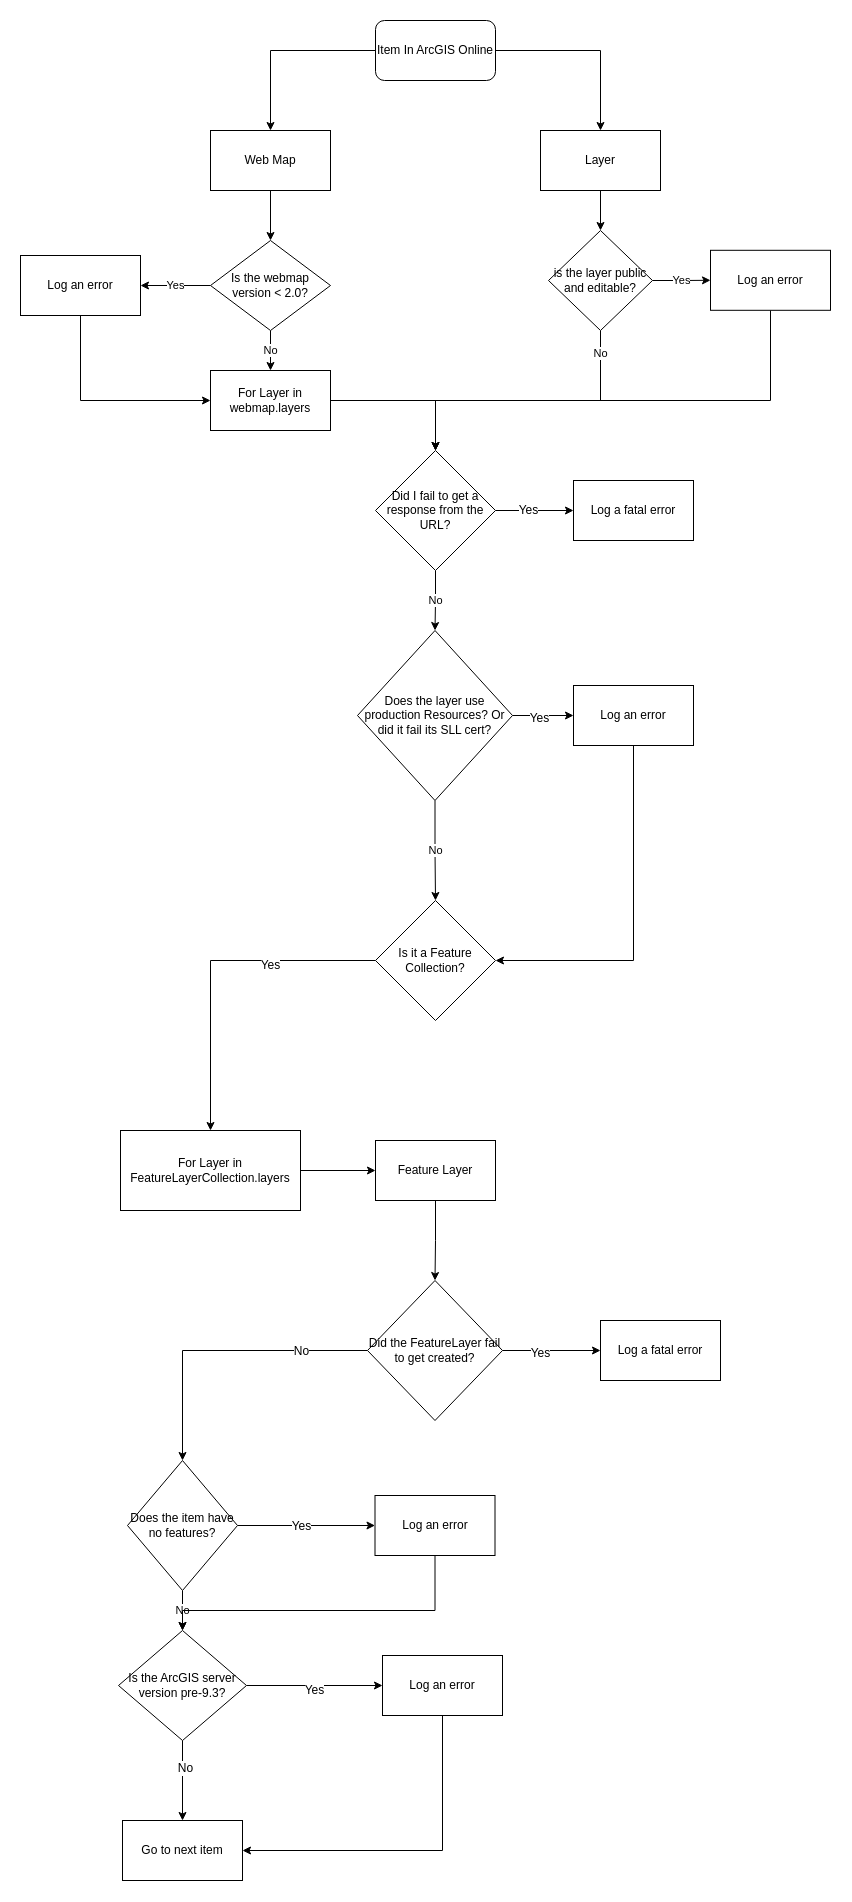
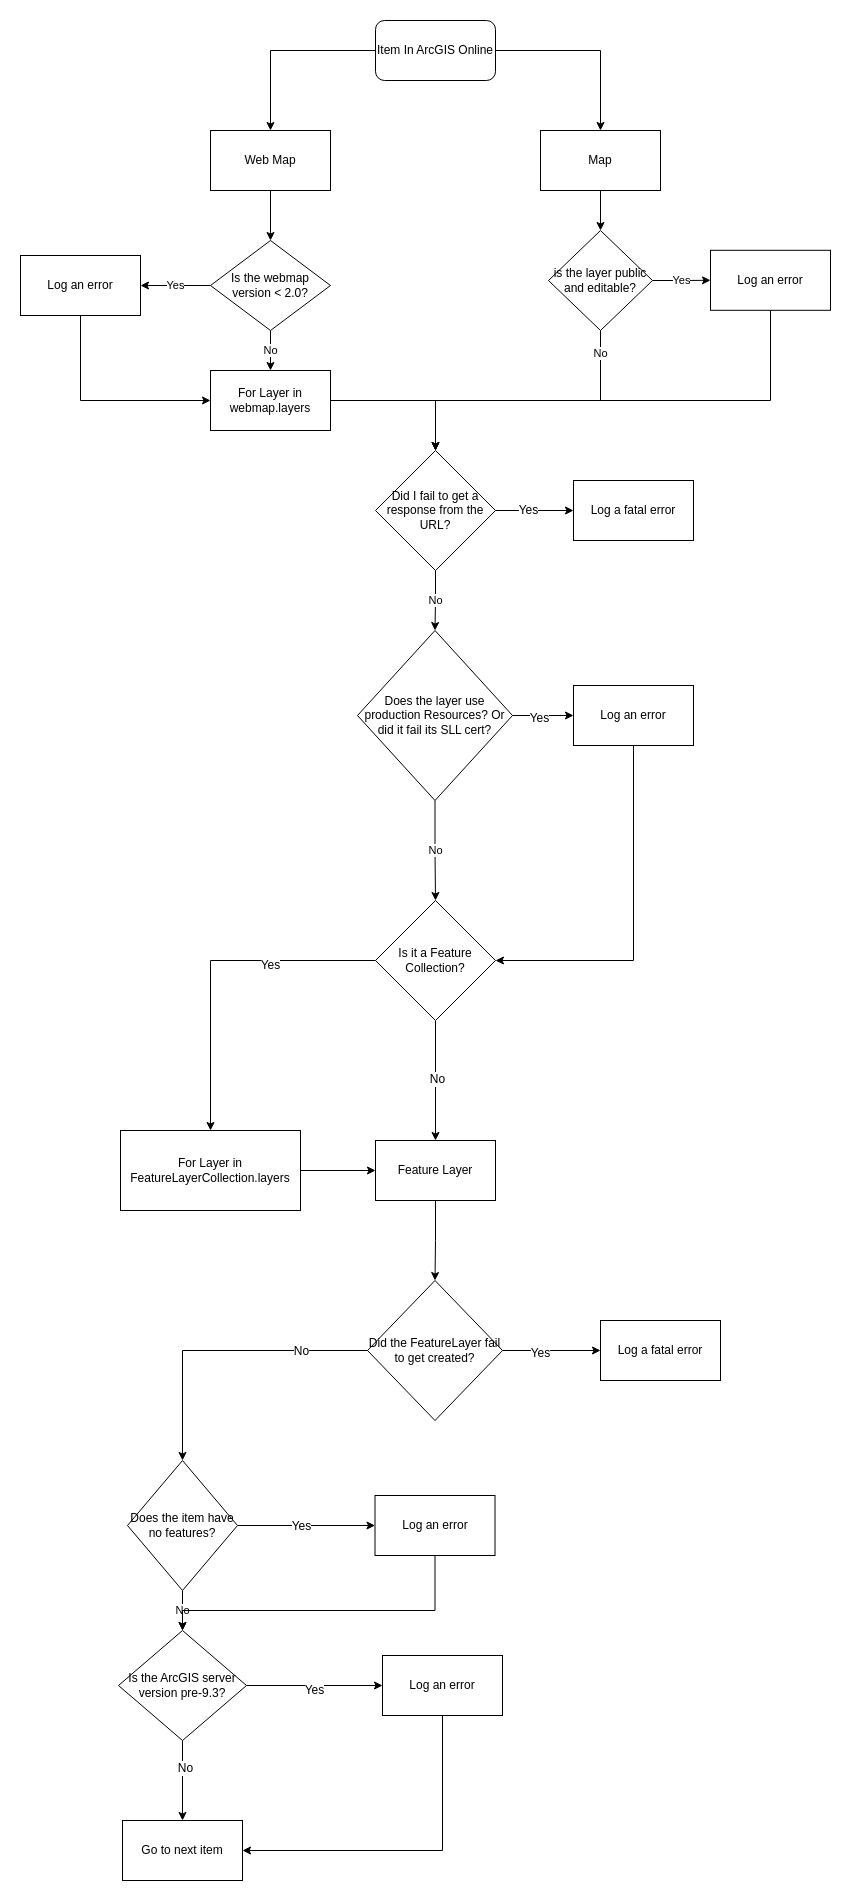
  <mxCell id="0" />
  <mxCell id="1" parent="0" />
  <mxCell id="2" style="edgeStyle=orthogonalEdgeStyle;rounded=0;orthogonalLoop=1;jettySize=auto;html=1;exitX=0;exitY=0.5;exitDx=0;exitDy=0;" parent="1" source="4" target="8" edge="1"><mxGeometry relative="1" as="geometry"><Array as="points"><mxPoint x="270" y="50" /></Array></mxGeometry></mxCell>
  <mxCell id="3" style="edgeStyle=orthogonalEdgeStyle;rounded=0;orthogonalLoop=1;jettySize=auto;html=1;" parent="1" source="4" target="6" edge="1"><mxGeometry relative="1" as="geometry"><Array as="points"><mxPoint x="600" y="50" /></Array></mxGeometry></mxCell>
  <mxCell id="4" value="Item In ArcGIS Online" style="rounded=1;whiteSpace=wrap;html=1;" parent="1" vertex="1"><mxGeometry x="375" y="20" width="120" height="60" as="geometry" /></mxCell>
  <mxCell id="5" style="edgeStyle=orthogonalEdgeStyle;rounded=0;orthogonalLoop=1;jettySize=auto;html=1;" edge="1" parent="1" source="6" target="58"><mxGeometry relative="1" as="geometry" /></mxCell>
- <mxCell id="6" value="Layer" style="rounded=0;whiteSpace=wrap;html=1;" parent="1" vertex="1"><mxGeometry x="540" y="130" width="120" height="60" as="geometry" /></mxCell>
+ <mxCell id="6" value="Map" style="rounded=0;whiteSpace=wrap;html=1;" parent="1" vertex="1"><mxGeometry x="540" y="130" width="120" height="60" as="geometry" /></mxCell>
  <mxCell id="7" style="edgeStyle=orthogonalEdgeStyle;rounded=0;orthogonalLoop=1;jettySize=auto;html=1;entryX=0.5;entryY=0;entryDx=0;entryDy=0;" parent="1" source="8" target="11" edge="1"><mxGeometry relative="1" as="geometry" /></mxCell>
  <mxCell id="8" value="Web Map" style="rounded=0;whiteSpace=wrap;html=1;" parent="1" vertex="1"><mxGeometry x="210" y="130" width="120" height="60" as="geometry" /></mxCell>
  <mxCell id="9" value="No" style="edgeStyle=orthogonalEdgeStyle;rounded=0;orthogonalLoop=1;jettySize=auto;html=1;entryX=0.5;entryY=0;entryDx=0;entryDy=0;" parent="1" source="11" target="13" edge="1"><mxGeometry relative="1" as="geometry" /></mxCell>
  <mxCell id="10" value="Yes" style="edgeStyle=orthogonalEdgeStyle;rounded=0;orthogonalLoop=1;jettySize=auto;html=1;" parent="1" source="11" target="55" edge="1"><mxGeometry relative="1" as="geometry" /></mxCell>
  <mxCell id="11" value="Is the webmap version &amp;lt; 2.0?" style="rhombus;whiteSpace=wrap;html=1;" parent="1" vertex="1"><mxGeometry x="210" y="240" width="120" height="90" as="geometry" /></mxCell>
  <mxCell id="12" style="edgeStyle=orthogonalEdgeStyle;rounded=0;orthogonalLoop=1;jettySize=auto;html=1;entryX=0.5;entryY=0;entryDx=0;entryDy=0;" parent="1" source="13" target="22" edge="1"><mxGeometry relative="1" as="geometry" /></mxCell>
  <mxCell id="13" value="For Layer in webmap.layers" style="rounded=0;whiteSpace=wrap;html=1;" parent="1" vertex="1"><mxGeometry x="210" y="370" width="120" height="60" as="geometry" /></mxCell>
  <mxCell id="14" style="edgeStyle=orthogonalEdgeStyle;rounded=0;orthogonalLoop=1;jettySize=auto;html=1;entryX=0.5;entryY=0;entryDx=0;entryDy=0;" parent="1" source="18" target="43" edge="1"><mxGeometry relative="1" as="geometry"><mxPoint x="650" y="1440" as="targetPoint" /></mxGeometry></mxCell>
  <mxCell id="15" value="No" style="text;html=1;resizable=0;points=[];align=center;verticalAlign=middle;labelBackgroundColor=#ffffff;" parent="14" vertex="1" connectable="0"><mxGeometry x="-0.394" y="1" relative="1" as="geometry"><mxPoint x="22" y="-1" as="offset" /></mxGeometry></mxCell>
  <mxCell id="16" style="edgeStyle=orthogonalEdgeStyle;rounded=0;orthogonalLoop=1;jettySize=auto;html=1;" parent="1" source="18" target="33" edge="1"><mxGeometry relative="1" as="geometry" /></mxCell>
  <mxCell id="17" value="Yes" style="text;html=1;resizable=0;points=[];align=center;verticalAlign=middle;labelBackgroundColor=#ffffff;" parent="16" vertex="1" connectable="0"><mxGeometry x="-0.245" y="-2" relative="1" as="geometry"><mxPoint as="offset" /></mxGeometry></mxCell>
  <mxCell id="18" value="Did the FeatureLayer fail to get created?" style="rhombus;whiteSpace=wrap;html=1;" parent="1" vertex="1"><mxGeometry x="367" y="1280" width="135" height="140" as="geometry" /></mxCell>
  <mxCell id="19" style="edgeStyle=orthogonalEdgeStyle;rounded=0;orthogonalLoop=1;jettySize=auto;html=1;entryX=0;entryY=0.5;entryDx=0;entryDy=0;" parent="1" source="22" target="25" edge="1"><mxGeometry relative="1" as="geometry" /></mxCell>
  <mxCell id="20" value="Yes&lt;br&gt;" style="text;html=1;resizable=0;points=[];align=center;verticalAlign=middle;labelBackgroundColor=#ffffff;" parent="19" vertex="1" connectable="0"><mxGeometry x="-0.176" y="1" relative="1" as="geometry"><mxPoint as="offset" /></mxGeometry></mxCell>
  <mxCell id="21" value="No" style="edgeStyle=orthogonalEdgeStyle;rounded=0;orthogonalLoop=1;jettySize=auto;html=1;" parent="1" source="22" target="37" edge="1"><mxGeometry relative="1" as="geometry" /></mxCell>
  <mxCell id="22" value="Did I fail to get a response from the URL?" style="rhombus;whiteSpace=wrap;html=1;" parent="1" vertex="1"><mxGeometry x="375" y="450" width="120" height="120" as="geometry" /></mxCell>
  <mxCell id="23" style="edgeStyle=orthogonalEdgeStyle;rounded=0;orthogonalLoop=1;jettySize=auto;html=1;entryX=0;entryY=0.5;entryDx=0;entryDy=0;" parent="1" source="24" target="32" edge="1"><mxGeometry relative="1" as="geometry" /></mxCell>
  <mxCell id="24" value="For Layer in FeatureLayerCollection.layers" style="rounded=0;whiteSpace=wrap;html=1;" parent="1" vertex="1"><mxGeometry x="120" y="1130" width="180" height="80" as="geometry" /></mxCell>
  <mxCell id="25" value="Log a fatal error&lt;br&gt;" style="rounded=0;whiteSpace=wrap;html=1;" parent="1" vertex="1"><mxGeometry x="573" y="480" width="120" height="60" as="geometry" /></mxCell>
  <mxCell id="26" style="edgeStyle=orthogonalEdgeStyle;rounded=0;orthogonalLoop=1;jettySize=auto;html=1;entryX=0.5;entryY=0;entryDx=0;entryDy=0;" parent="1" source="30" target="24" edge="1"><mxGeometry relative="1" as="geometry"><mxPoint x="230" y="1060" as="targetPoint" /></mxGeometry></mxCell>
  <mxCell id="27" value="Yes" style="text;html=1;resizable=0;points=[];align=center;verticalAlign=middle;labelBackgroundColor=#ffffff;" parent="26" vertex="1" connectable="0"><mxGeometry x="-0.366" y="4" relative="1" as="geometry"><mxPoint as="offset" /></mxGeometry></mxCell>
+ <mxCell id="28" style="edgeStyle=orthogonalEdgeStyle;rounded=0;orthogonalLoop=1;jettySize=auto;html=1;entryX=0.5;entryY=0;entryDx=0;entryDy=0;" parent="1" source="30" target="32" edge="1"><mxGeometry relative="1" as="geometry" /></mxCell>
+ <mxCell id="29" value="No" style="text;html=1;resizable=0;points=[];align=center;verticalAlign=middle;labelBackgroundColor=#ffffff;" parent="28" vertex="1" connectable="0"><mxGeometry x="-0.031" y="1" relative="1" as="geometry"><mxPoint as="offset" /></mxGeometry></mxCell>
  <mxCell id="30" value="Is it a Feature Collection?&lt;br&gt;" style="rhombus;whiteSpace=wrap;html=1;" parent="1" vertex="1"><mxGeometry x="375" y="900" width="120" height="120" as="geometry" /></mxCell>
  <mxCell id="31" style="edgeStyle=orthogonalEdgeStyle;rounded=0;orthogonalLoop=1;jettySize=auto;html=1;" parent="1" source="32" target="18" edge="1"><mxGeometry relative="1" as="geometry" /></mxCell>
  <mxCell id="32" value="Feature Layer" style="rounded=0;whiteSpace=wrap;html=1;" parent="1" vertex="1"><mxGeometry x="375" y="1140" width="120" height="60" as="geometry" /></mxCell>
  <mxCell id="33" value="Log a fatal error" style="rounded=0;whiteSpace=wrap;html=1;" parent="1" vertex="1"><mxGeometry x="600" y="1320" width="120" height="60" as="geometry" /></mxCell>
  <mxCell id="34" style="edgeStyle=orthogonalEdgeStyle;rounded=0;orthogonalLoop=1;jettySize=auto;html=1;entryX=0;entryY=0.5;entryDx=0;entryDy=0;" parent="1" source="37" target="39" edge="1"><mxGeometry relative="1" as="geometry" /></mxCell>
  <mxCell id="35" value="Yes" style="text;html=1;resizable=0;points=[];align=center;verticalAlign=middle;labelBackgroundColor=#ffffff;" parent="34" vertex="1" connectable="0"><mxGeometry x="-0.147" y="-2" relative="1" as="geometry"><mxPoint as="offset" /></mxGeometry></mxCell>
  <mxCell id="36" value="No" style="edgeStyle=orthogonalEdgeStyle;rounded=0;orthogonalLoop=1;jettySize=auto;html=1;entryX=0.5;entryY=0;entryDx=0;entryDy=0;" parent="1" source="37" target="30" edge="1"><mxGeometry relative="1" as="geometry" /></mxCell>
  <mxCell id="37" value="Does the layer use production Resources? Or did it fail its SLL cert?&lt;br&gt;" style="rhombus;whiteSpace=wrap;html=1;" parent="1" vertex="1"><mxGeometry x="357" y="630" width="155" height="170" as="geometry" /></mxCell>
  <mxCell id="38" style="edgeStyle=orthogonalEdgeStyle;rounded=0;orthogonalLoop=1;jettySize=auto;html=1;entryX=1;entryY=0.5;entryDx=0;entryDy=0;exitX=0.5;exitY=1;exitDx=0;exitDy=0;" parent="1" source="39" target="30" edge="1"><mxGeometry relative="1" as="geometry" /></mxCell>
  <mxCell id="39" value="Log an error&lt;br&gt;" style="rounded=0;whiteSpace=wrap;html=1;" parent="1" vertex="1"><mxGeometry x="573" y="685" width="120" height="60" as="geometry" /></mxCell>
  <mxCell id="40" style="edgeStyle=orthogonalEdgeStyle;rounded=0;orthogonalLoop=1;jettySize=auto;html=1;entryX=0;entryY=0.5;entryDx=0;entryDy=0;" parent="1" source="43" target="45" edge="1"><mxGeometry relative="1" as="geometry" /></mxCell>
  <mxCell id="41" value="Yes" style="text;html=1;resizable=0;points=[];align=center;verticalAlign=middle;labelBackgroundColor=#ffffff;" parent="40" vertex="1" connectable="0"><mxGeometry x="-0.256" relative="1" as="geometry"><mxPoint x="12" as="offset" /></mxGeometry></mxCell>
  <mxCell id="42" value="No" style="edgeStyle=orthogonalEdgeStyle;rounded=0;orthogonalLoop=1;jettySize=auto;html=1;" parent="1" source="43" target="50" edge="1"><mxGeometry relative="1" as="geometry" /></mxCell>
  <mxCell id="43" value="Does the item have no features?" style="rhombus;whiteSpace=wrap;html=1;" parent="1" vertex="1"><mxGeometry x="127" y="1460" width="110" height="130" as="geometry" /></mxCell>
  <mxCell id="44" style="edgeStyle=orthogonalEdgeStyle;rounded=0;orthogonalLoop=1;jettySize=auto;html=1;" edge="1" parent="1" source="45" target="50"><mxGeometry relative="1" as="geometry"><Array as="points"><mxPoint x="435" y="1610" /><mxPoint x="182" y="1610" /></Array></mxGeometry></mxCell>
  <mxCell id="45" value="Log an error&lt;br&gt;" style="rounded=0;whiteSpace=wrap;html=1;" parent="1" vertex="1"><mxGeometry x="374.5" y="1495" width="120" height="60" as="geometry" /></mxCell>
  <mxCell id="46" style="edgeStyle=orthogonalEdgeStyle;rounded=0;orthogonalLoop=1;jettySize=auto;html=1;" parent="1" source="50" target="53" edge="1"><mxGeometry relative="1" as="geometry" /></mxCell>
  <mxCell id="47" value="No" style="text;html=1;resizable=0;points=[];align=center;verticalAlign=middle;labelBackgroundColor=#ffffff;" parent="46" vertex="1" connectable="0"><mxGeometry x="-0.333" y="2" relative="1" as="geometry"><mxPoint as="offset" /></mxGeometry></mxCell>
  <mxCell id="48" style="edgeStyle=orthogonalEdgeStyle;rounded=0;orthogonalLoop=1;jettySize=auto;html=1;" parent="1" source="50" target="52" edge="1"><mxGeometry relative="1" as="geometry" /></mxCell>
  <mxCell id="49" value="Yes" style="text;html=1;resizable=0;points=[];align=center;verticalAlign=middle;labelBackgroundColor=#ffffff;" parent="48" vertex="1" connectable="0"><mxGeometry x="-0.022" y="-4" relative="1" as="geometry"><mxPoint as="offset" /></mxGeometry></mxCell>
  <mxCell id="50" value="Is the ArcGIS server version pre-9.3?" style="rhombus;whiteSpace=wrap;html=1;" parent="1" vertex="1"><mxGeometry x="118" y="1630" width="128" height="110" as="geometry" /></mxCell>
  <mxCell id="51" style="edgeStyle=orthogonalEdgeStyle;rounded=0;orthogonalLoop=1;jettySize=auto;html=1;entryX=1;entryY=0.5;entryDx=0;entryDy=0;" edge="1" parent="1" source="52" target="53"><mxGeometry relative="1" as="geometry"><Array as="points"><mxPoint x="442" y="1850" /></Array></mxGeometry></mxCell>
  <mxCell id="52" value="Log an error&lt;br&gt;" style="rounded=0;whiteSpace=wrap;html=1;" parent="1" vertex="1"><mxGeometry x="382" y="1655" width="120" height="60" as="geometry" /></mxCell>
  <mxCell id="53" value="Go to next item" style="rounded=0;whiteSpace=wrap;html=1;" parent="1" vertex="1"><mxGeometry x="122" y="1820" width="120" height="60" as="geometry" /></mxCell>
  <mxCell id="54" style="edgeStyle=orthogonalEdgeStyle;rounded=0;orthogonalLoop=1;jettySize=auto;html=1;entryX=0;entryY=0.5;entryDx=0;entryDy=0;exitX=0.5;exitY=1;exitDx=0;exitDy=0;" parent="1" source="55" target="13" edge="1"><mxGeometry relative="1" as="geometry" /></mxCell>
  <mxCell id="55" value="Log an error&lt;br&gt;" style="rounded=0;whiteSpace=wrap;html=1;" parent="1" vertex="1"><mxGeometry x="20" y="255" width="120" height="60" as="geometry" /></mxCell>
  <mxCell id="56" value="Yes" style="edgeStyle=orthogonalEdgeStyle;rounded=0;orthogonalLoop=1;jettySize=auto;html=1;" edge="1" parent="1" source="58" target="60"><mxGeometry relative="1" as="geometry" /></mxCell>
  <mxCell id="57" value="No" style="edgeStyle=orthogonalEdgeStyle;rounded=0;orthogonalLoop=1;jettySize=auto;html=1;entryX=0.5;entryY=0;entryDx=0;entryDy=0;" edge="1" parent="1" source="58" target="22"><mxGeometry x="-0.84" relative="1" as="geometry"><mxPoint x="450" y="350" as="targetPoint" /><Array as="points"><mxPoint x="600" y="400" /><mxPoint x="435" y="400" /></Array><mxPoint as="offset" /></mxGeometry></mxCell>
  <mxCell id="58" value="is the layer public and editable?" style="rhombus;whiteSpace=wrap;html=1;" vertex="1" parent="1"><mxGeometry x="548" y="230" width="104" height="100" as="geometry" /></mxCell>
  <mxCell id="59" style="edgeStyle=orthogonalEdgeStyle;rounded=0;orthogonalLoop=1;jettySize=auto;html=1;" edge="1" parent="1" source="60" target="22"><mxGeometry relative="1" as="geometry"><Array as="points"><mxPoint x="770" y="400" /><mxPoint x="435" y="400" /></Array></mxGeometry></mxCell>
  <mxCell id="60" value="Log an error" style="rounded=0;whiteSpace=wrap;html=1;" vertex="1" parent="1"><mxGeometry x="710" y="249.8" width="120" height="60" as="geometry" /></mxCell>
